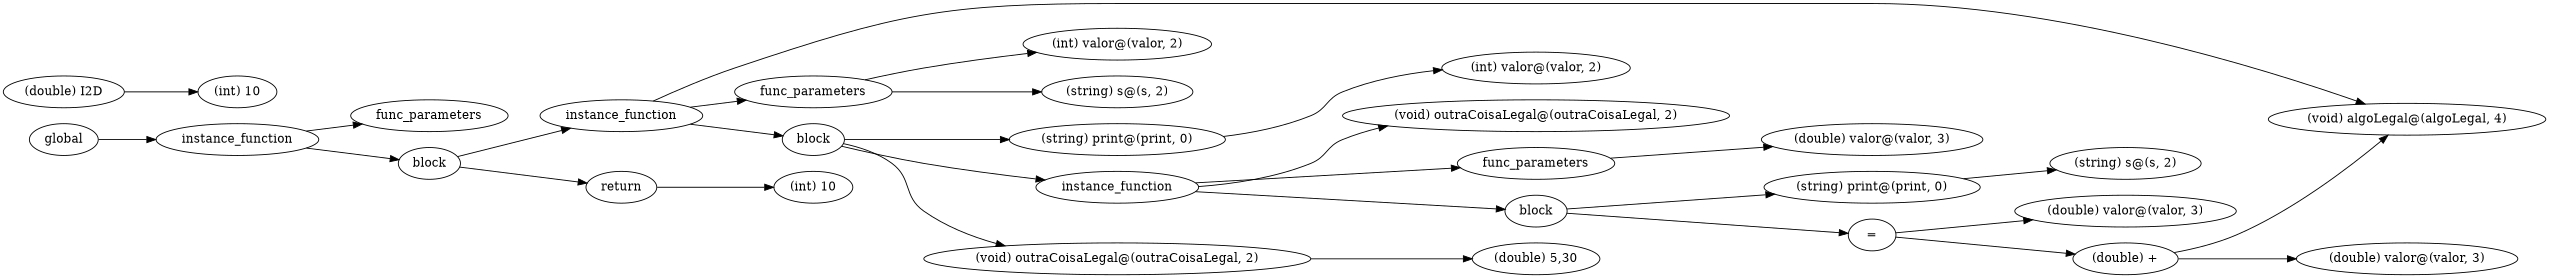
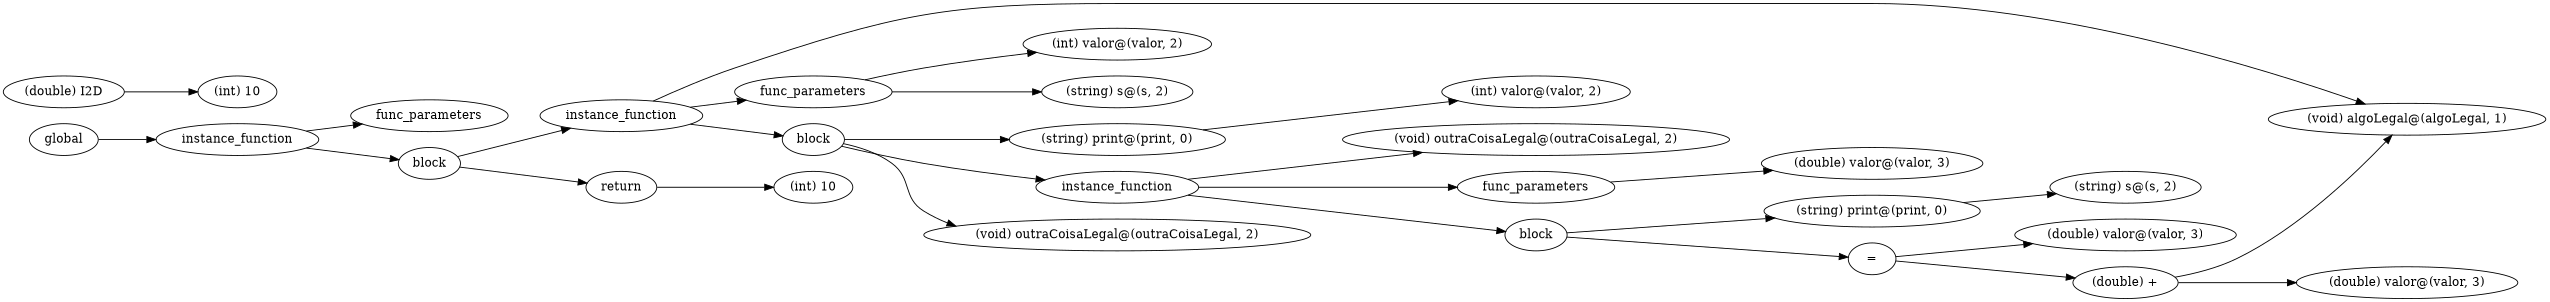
  digraph {
    ordering=out
    rankdir=LR
    n1 [label=global]
    n2 [label=instance_function]
    n3 [label=func_parameters]
    n4 [label=block]
    n5 [label=instance_function]
    n6 [label=return]
-   n7 [label="(void) algoLegal@(algoLegal, 4)"]
+   n7 [label="(void) algoLegal@(algoLegal, 1)"]
    n8 [label=func_parameters]
    n9 [label=block]
    n10 [label="(int) 10"]
    n11 [label="(int) valor@(valor, 2)"]
    n12 [label="(string) s@(s, 2)"]
    n13 [label="(string) print@(print, 0)"]
    n14 [label=instance_function]
    n15 [label="(void) outraCoisaLegal@(outraCoisaLegal, 2)"]
    n16 [label="(int) valor@(valor, 2)"]
    n17 [label="(void) outraCoisaLegal@(outraCoisaLegal, 2)"]
    n18 [label=func_parameters]
    n19 [label=block]
-   n20 [label="(double) 5,30"]
    n21 [label="(double) valor@(valor, 3)"]
    n22 [label="(string) print@(print, 0)"]
    n23 [label="="]
    n24 [label="(string) s@(s, 2)"]
    n25 [label="(double) valor@(valor, 3)"]
    n26 [label="(double) +"]
    n27 [label="(double) valor@(valor, 3)"]
    n28 [label="(double) I2D"]
    n29 [label="(int) 10"]
    n1 -> n2
    n2 -> n3
    n2 -> n4
    n4 -> n5
    n4 -> n6
    n5 -> n7
    n5 -> n8
    n5 -> n9
    n6 -> n10
    n8 -> n11
    n8 -> n12
    n9 -> n13
    n9 -> n14
    n9 -> n15
    n13 -> n16
    n14 -> n17
    n14 -> n18
    n14 -> n19
-   n15 -> n20
    n18 -> n21
    n19 -> n22
    n19 -> n23
    n22 -> n24
    n23 -> n25
    n23 -> n26
    n26 -> n7
    n26 -> n27
    n28 -> n29
  }
